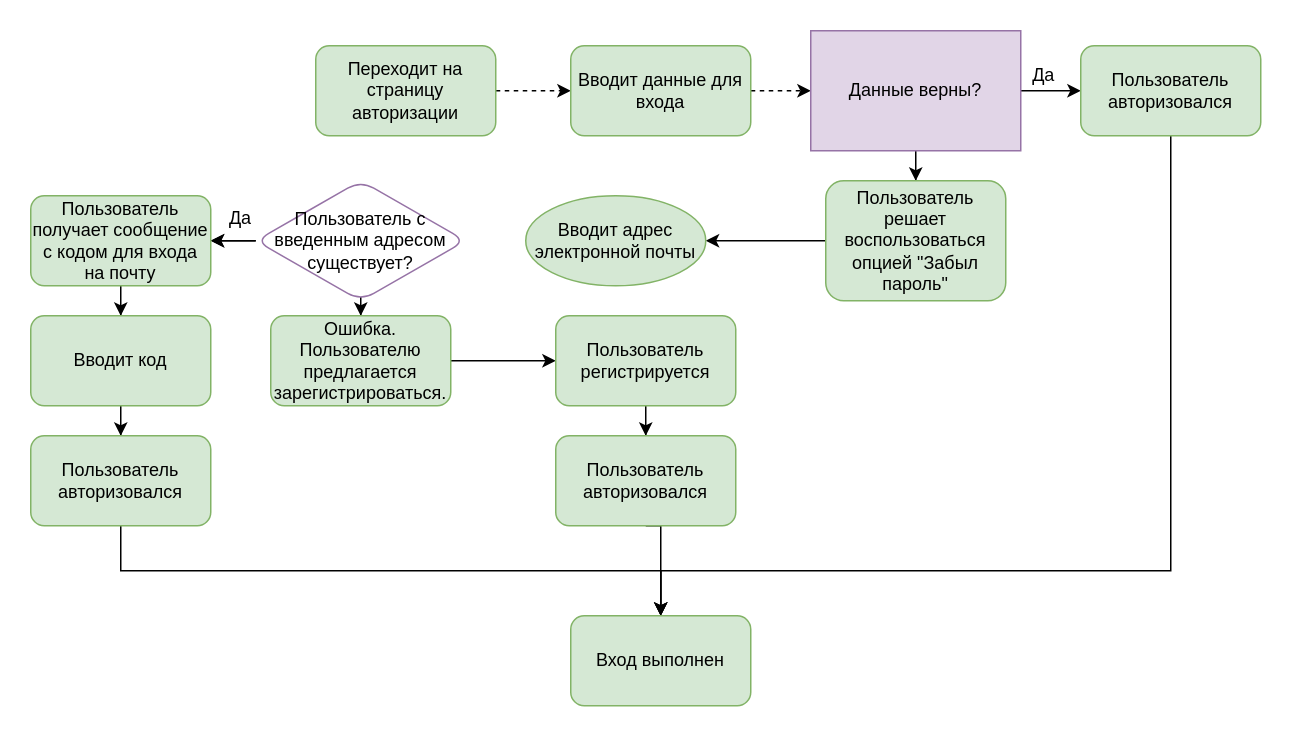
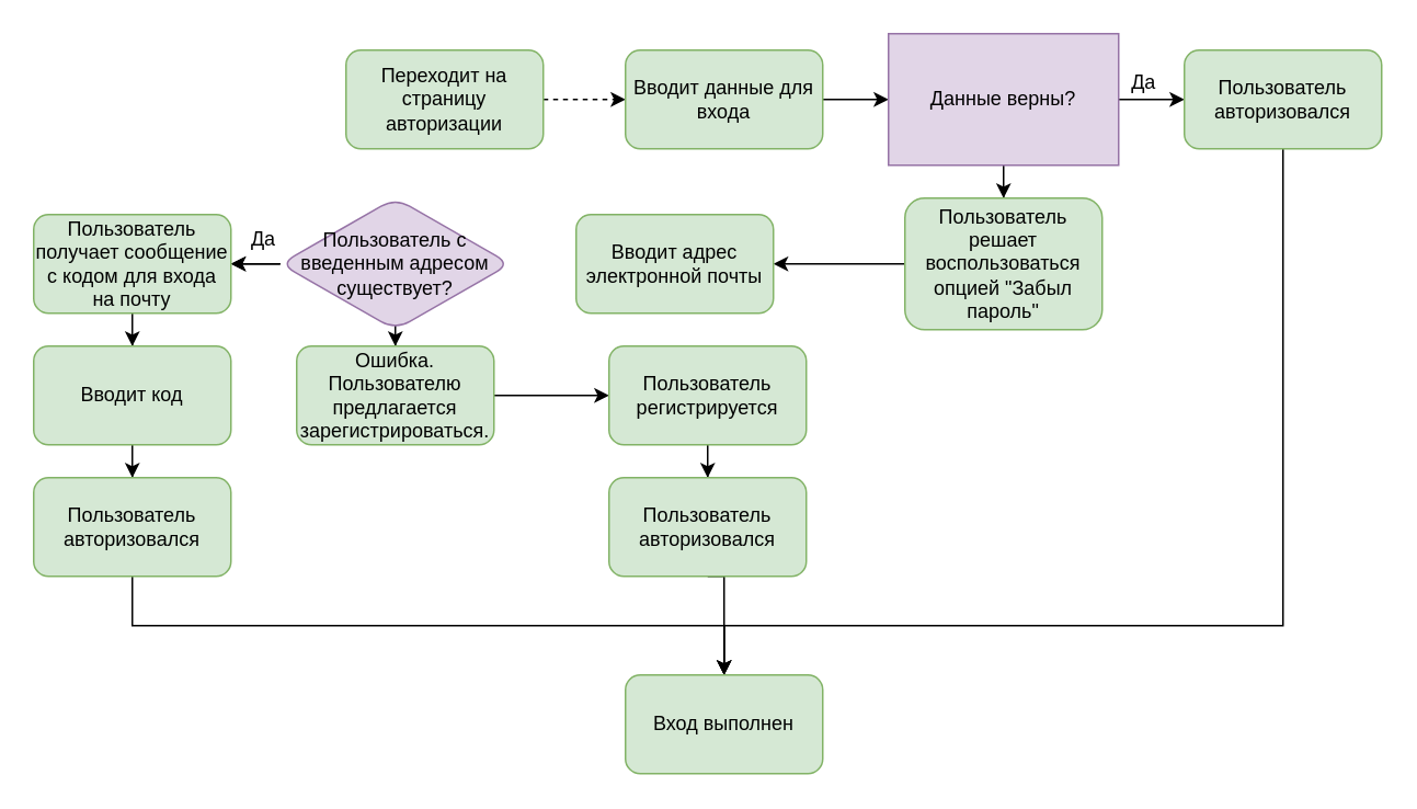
  <mxCell id="0" />
  <mxCell id="1" parent="0" />
  <mxCell id="2" value="" style="edgeStyle=orthogonalEdgeStyle;rounded=0;orthogonalLoop=1;jettySize=auto;html=1;dashed=1;" edge="1" parent="1" source="3" target="5"><mxGeometry relative="1" as="geometry" /></mxCell>
  <mxCell id="3" value="Переходит на страницу авторизации" style="whiteSpace=wrap;html=1;rounded=1;fillColor=#d5e8d4;strokeColor=#82b366;" vertex="1" parent="1"><mxGeometry x="210" y="30" width="120" height="60" as="geometry" /></mxCell>
- <mxCell id="4" value="" style="edgeStyle=orthogonalEdgeStyle;rounded=0;orthogonalLoop=1;jettySize=auto;html=1;dashed=1;" edge="1" parent="1" source="5" target="8"><mxGeometry relative="1" as="geometry" /></mxCell>
+ <mxCell id="4" value="" style="edgeStyle=orthogonalEdgeStyle;rounded=0;orthogonalLoop=1;jettySize=auto;html=1;" edge="1" parent="1" source="5" target="8"><mxGeometry relative="1" as="geometry" /></mxCell>
  <mxCell id="5" value="Вводит данные для входа" style="whiteSpace=wrap;html=1;rounded=1;fillColor=#d5e8d4;strokeColor=#82b366;" vertex="1" parent="1"><mxGeometry x="380" y="30" width="120" height="60" as="geometry" /></mxCell>
  <mxCell id="6" value="" style="edgeStyle=orthogonalEdgeStyle;rounded=0;orthogonalLoop=1;jettySize=auto;html=1;" edge="1" parent="1" source="8" target="10"><mxGeometry relative="1" as="geometry" /></mxCell>
  <mxCell id="7" value="" style="edgeStyle=orthogonalEdgeStyle;rounded=0;orthogonalLoop=1;jettySize=auto;html=1;" edge="1" parent="1" source="8" target="13"><mxGeometry relative="1" as="geometry" /></mxCell>
  <mxCell id="8" value="Данные верны?" style="whiteSpace=wrap;html=1;fillColor=#e1d5e7;strokeColor=#9673a6;rounded=0;" vertex="1" parent="1"><mxGeometry x="540" y="20" width="140" height="80" as="geometry" /></mxCell>
  <mxCell id="9" style="edgeStyle=orthogonalEdgeStyle;rounded=0;orthogonalLoop=1;jettySize=auto;html=1;exitX=0.5;exitY=1;exitDx=0;exitDy=0;entryX=0.5;entryY=0;entryDx=0;entryDy=0;" edge="1" parent="1" source="10" target="32"><mxGeometry relative="1" as="geometry"><Array as="points"><mxPoint x="780" y="380" /><mxPoint x="440" y="380" /></Array></mxGeometry></mxCell>
  <mxCell id="10" value="Пользователь авторизовался" style="whiteSpace=wrap;html=1;rounded=1;fillColor=#d5e8d4;strokeColor=#82b366;" vertex="1" parent="1"><mxGeometry x="720" y="30" width="120" height="60" as="geometry" /></mxCell>
  <mxCell id="11" value="Да" style="text;html=1;align=center;verticalAlign=middle;resizable=0;points=[];autosize=1;strokeColor=none;fillColor=none;" vertex="1" parent="1"><mxGeometry x="680" y="40" width="30" height="20" as="geometry" /></mxCell>
  <mxCell id="12" value="" style="edgeStyle=orthogonalEdgeStyle;rounded=0;orthogonalLoop=1;jettySize=auto;html=1;" edge="1" parent="1" source="13" target="14"><mxGeometry relative="1" as="geometry" /></mxCell>
  <mxCell id="13" value="Пользователь решает воспользоваться опцией &quot;Забыл пароль&quot;" style="whiteSpace=wrap;html=1;rounded=1;fillColor=#d5e8d4;strokeColor=#82b366;" vertex="1" parent="1"><mxGeometry x="550" y="120" width="120" height="80" as="geometry" /></mxCell>
- <mxCell id="14" value="Вводит адрес электронной почты" style="ellipse;whiteSpace=wrap;html=1;fillColor=#d5e8d4;strokeColor=#82b366;" vertex="1" parent="1"><mxGeometry x="350" y="130" width="120" height="60" as="geometry" /></mxCell>
+ <mxCell id="14" value="Вводит адрес электронной почты" style="whiteSpace=wrap;html=1;rounded=1;fillColor=#d5e8d4;strokeColor=#82b366;" vertex="1" parent="1"><mxGeometry x="350" y="130" width="120" height="60" as="geometry" /></mxCell>
  <mxCell id="15" value="" style="edgeStyle=orthogonalEdgeStyle;rounded=0;orthogonalLoop=1;jettySize=auto;html=1;" edge="1" parent="1" source="18" target="20"><mxGeometry relative="1" as="geometry" /></mxCell>
  <mxCell id="16" value="" style="edgeStyle=orthogonalEdgeStyle;rounded=0;orthogonalLoop=1;jettySize=auto;html=1;" edge="1" parent="1" source="18" target="20"><mxGeometry relative="1" as="geometry" /></mxCell>
  <mxCell id="17" value="" style="edgeStyle=orthogonalEdgeStyle;rounded=0;orthogonalLoop=1;jettySize=auto;html=1;" edge="1" parent="1" source="18" target="27"><mxGeometry relative="1" as="geometry" /></mxCell>
- <mxCell id="18" value="Пользователь с введенным адресом существует?" style="rhombus;whiteSpace=wrap;html=1;rounded=1;fillColor=#ffffff;strokeColor=#9673a6;" vertex="1" parent="1"><mxGeometry x="170" y="120" width="140" height="80" as="geometry" /></mxCell>
+ <mxCell id="18" value="Пользователь с введенным адресом существует?" style="rhombus;whiteSpace=wrap;html=1;rounded=1;fillColor=#e1d5e7;strokeColor=#9673a6;" vertex="1" parent="1"><mxGeometry x="170" y="120" width="140" height="80" as="geometry" /></mxCell>
  <mxCell id="19" value="" style="edgeStyle=orthogonalEdgeStyle;rounded=0;orthogonalLoop=1;jettySize=auto;html=1;" edge="1" parent="1" source="20" target="22"><mxGeometry relative="1" as="geometry" /></mxCell>
  <mxCell id="20" value="Пользователь получает сообщение с кодом для входа на почту" style="whiteSpace=wrap;html=1;rounded=1;fillColor=#d5e8d4;strokeColor=#82b366;" vertex="1" parent="1"><mxGeometry x="20" y="130" width="120" height="60" as="geometry" /></mxCell>
  <mxCell id="21" value="" style="edgeStyle=orthogonalEdgeStyle;rounded=0;orthogonalLoop=1;jettySize=auto;html=1;" edge="1" parent="1" source="22" target="24"><mxGeometry relative="1" as="geometry" /></mxCell>
  <mxCell id="22" value="Вводит код" style="whiteSpace=wrap;html=1;rounded=1;fillColor=#d5e8d4;strokeColor=#82b366;" vertex="1" parent="1"><mxGeometry x="20" y="210" width="120" height="60" as="geometry" /></mxCell>
  <mxCell id="23" style="edgeStyle=orthogonalEdgeStyle;rounded=0;orthogonalLoop=1;jettySize=auto;html=1;exitX=0.5;exitY=1;exitDx=0;exitDy=0;entryX=0.5;entryY=0;entryDx=0;entryDy=0;" edge="1" parent="1" source="24" target="32"><mxGeometry relative="1" as="geometry" /></mxCell>
  <mxCell id="24" value="Пользователь авторизовался" style="whiteSpace=wrap;html=1;rounded=1;fillColor=#d5e8d4;strokeColor=#82b366;" vertex="1" parent="1"><mxGeometry x="20" y="290" width="120" height="60" as="geometry" /></mxCell>
  <mxCell id="25" value="Да" style="text;html=1;strokeColor=none;fillColor=none;align=center;verticalAlign=middle;whiteSpace=wrap;rounded=0;" vertex="1" parent="1"><mxGeometry x="130" y="130" width="60" height="30" as="geometry" /></mxCell>
  <mxCell id="26" value="" style="edgeStyle=orthogonalEdgeStyle;rounded=0;orthogonalLoop=1;jettySize=auto;html=1;" edge="1" parent="1" source="27" target="29"><mxGeometry relative="1" as="geometry" /></mxCell>
  <mxCell id="27" value="Ошибка. Пользователю предлагается зарегистрироваться." style="whiteSpace=wrap;html=1;rounded=1;fillColor=#d5e8d4;strokeColor=#82b366;" vertex="1" parent="1"><mxGeometry x="180" y="210" width="120" height="60" as="geometry" /></mxCell>
  <mxCell id="28" value="" style="edgeStyle=orthogonalEdgeStyle;rounded=0;orthogonalLoop=1;jettySize=auto;html=1;" edge="1" parent="1" source="29" target="31"><mxGeometry relative="1" as="geometry" /></mxCell>
  <mxCell id="29" value="Пользователь регистрируется" style="whiteSpace=wrap;html=1;rounded=1;fillColor=#d5e8d4;strokeColor=#82b366;" vertex="1" parent="1"><mxGeometry x="370" y="210" width="120" height="60" as="geometry" /></mxCell>
  <mxCell id="30" style="edgeStyle=orthogonalEdgeStyle;rounded=0;orthogonalLoop=1;jettySize=auto;html=1;exitX=0.5;exitY=1;exitDx=0;exitDy=0;" edge="1" parent="1" source="31"><mxGeometry relative="1" as="geometry"><mxPoint x="440" y="410" as="targetPoint" /><Array as="points"><mxPoint x="440" y="350" /></Array></mxGeometry></mxCell>
  <mxCell id="31" value="Пользователь авторизовался" style="whiteSpace=wrap;html=1;rounded=1;fillColor=#d5e8d4;strokeColor=#82b366;" vertex="1" parent="1"><mxGeometry x="370" y="290" width="120" height="60" as="geometry" /></mxCell>
  <mxCell id="32" value="Вход выполнен" style="rounded=1;whiteSpace=wrap;html=1;fillColor=#d5e8d4;strokeColor=#82b366;" vertex="1" parent="1"><mxGeometry x="380" y="410" width="120" height="60" as="geometry" /></mxCell>
